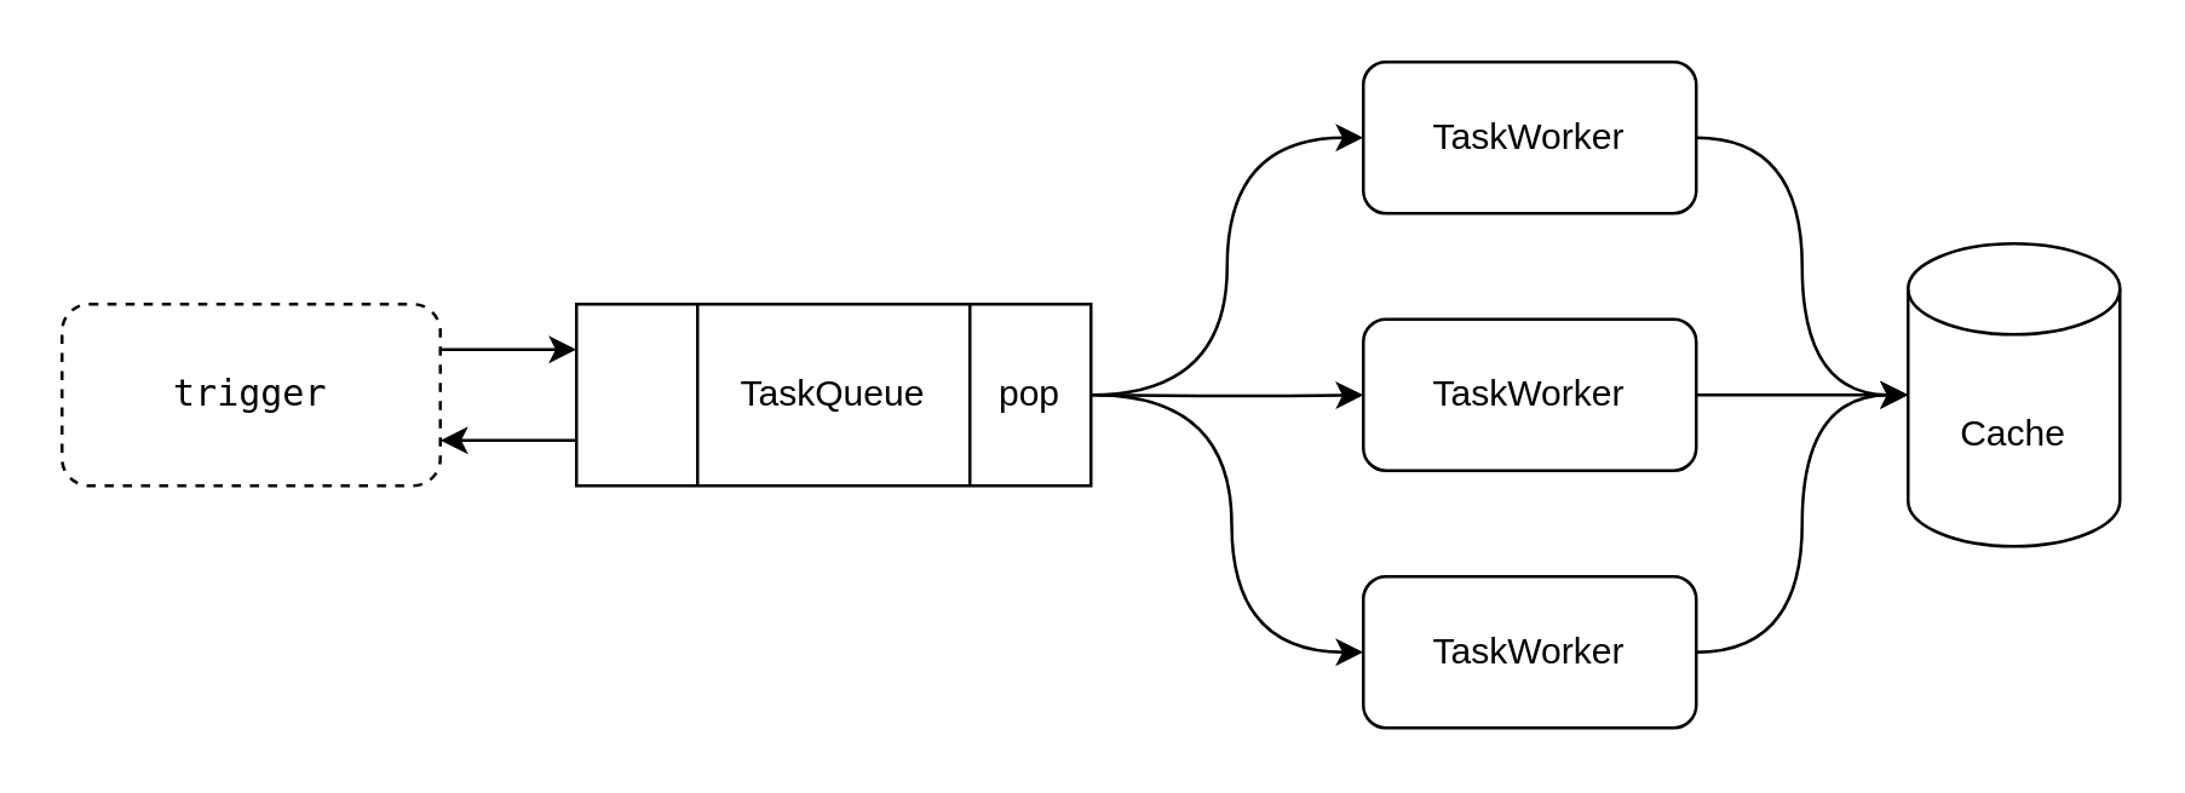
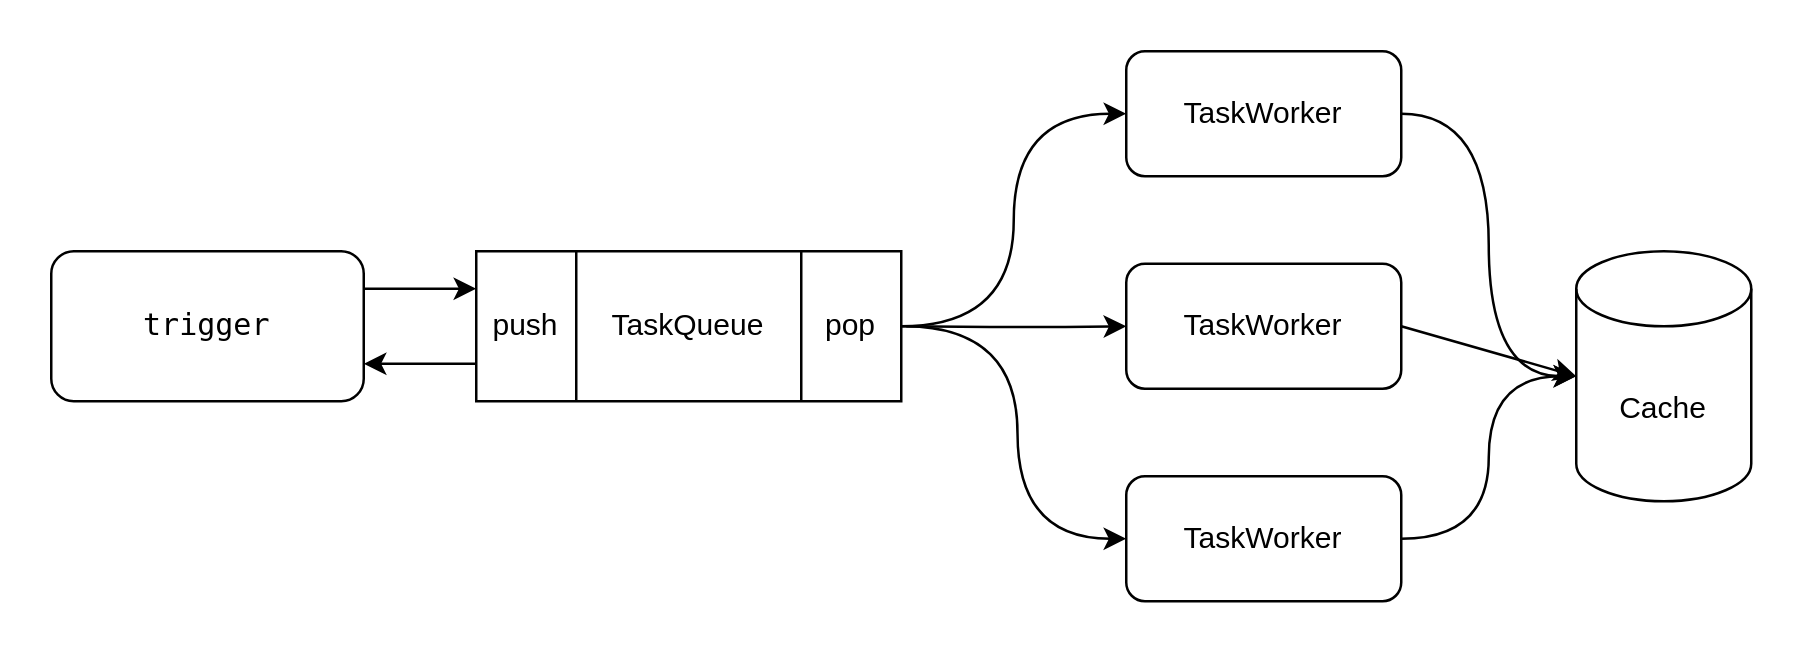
  <mxCell id="0" />
  <mxCell id="1" parent="0" />
- <mxCell id="2" value="&lt;code&gt;trigger&lt;/code&gt;" style="rounded=1;whiteSpace=wrap;html=1;dashed=1;" vertex="1" parent="1"><mxGeometry x="20" y="100" width="125" height="60" as="geometry" /></mxCell>
+ <mxCell id="2" value="&lt;code&gt;trigger&lt;/code&gt;" style="rounded=1;whiteSpace=wrap;html=1;" vertex="1" parent="1"><mxGeometry x="20" y="100" width="125" height="60" as="geometry" /></mxCell>
  <mxCell id="3" value="TaskQueue" style="shape=process;whiteSpace=wrap;html=1;backgroundOutline=1;size=0.235;" vertex="1" parent="1"><mxGeometry x="190" y="100" width="170" height="60" as="geometry" /></mxCell>
  <mxCell id="4" value="TaskWorker" style="rounded=1;whiteSpace=wrap;html=1;" vertex="1" parent="1"><mxGeometry x="450" y="20" width="110" height="50" as="geometry" /></mxCell>
  <mxCell id="5" value="" style="endArrow=classic;html=1;exitX=1;exitY=0.5;exitDx=0;exitDy=0;entryX=0;entryY=0.5;entryDx=0;entryDy=0;edgeStyle=orthogonalEdgeStyle;curved=1;" edge="1" parent="1" source="3" target="4"><mxGeometry width="50" height="50" relative="1" as="geometry"><mxPoint x="390" y="160" as="sourcePoint" /><mxPoint x="440" y="110" as="targetPoint" /></mxGeometry></mxCell>
  <mxCell id="6" value="TaskWorker" style="rounded=1;whiteSpace=wrap;html=1;" vertex="1" parent="1"><mxGeometry x="450" y="105" width="110" height="50" as="geometry" /></mxCell>
  <mxCell id="7" value="" style="endArrow=classic;html=1;entryX=0;entryY=0.5;entryDx=0;entryDy=0;edgeStyle=orthogonalEdgeStyle;curved=1;" edge="1" parent="1" target="6"><mxGeometry width="50" height="50" relative="1" as="geometry"><mxPoint x="360" y="130" as="sourcePoint" /><mxPoint x="460" y="55" as="targetPoint" /></mxGeometry></mxCell>
  <mxCell id="8" value="TaskWorker" style="rounded=1;whiteSpace=wrap;html=1;" vertex="1" parent="1"><mxGeometry x="450" y="190" width="110" height="50" as="geometry" /></mxCell>
  <mxCell id="9" value="" style="endArrow=classic;html=1;entryX=0;entryY=0.5;entryDx=0;entryDy=0;edgeStyle=orthogonalEdgeStyle;curved=1;" edge="1" parent="1" target="8"><mxGeometry width="50" height="50" relative="1" as="geometry"><mxPoint x="362" y="130" as="sourcePoint" /><mxPoint x="460" y="140" as="targetPoint" /></mxGeometry></mxCell>
  <mxCell id="10" value="" style="endArrow=classic;html=1;exitX=1;exitY=0.25;exitDx=0;exitDy=0;entryX=0;entryY=0.25;entryDx=0;entryDy=0;" edge="1" parent="1" source="2" target="3"><mxGeometry width="50" height="50" relative="1" as="geometry"><mxPoint x="190" y="240" as="sourcePoint" /><mxPoint x="240" y="190" as="targetPoint" /></mxGeometry></mxCell>
  <mxCell id="11" value="" style="endArrow=classic;html=1;entryX=1;entryY=0.75;entryDx=0;entryDy=0;exitX=0;exitY=0.75;exitDx=0;exitDy=0;" edge="1" parent="1" source="3" target="2"><mxGeometry width="50" height="50" relative="1" as="geometry"><mxPoint x="200" y="270" as="sourcePoint" /><mxPoint x="250" y="220" as="targetPoint" /></mxGeometry></mxCell>
+ <mxCell id="12" value="push" style="text;html=1;strokeColor=none;fillColor=none;align=center;verticalAlign=middle;whiteSpace=wrap;rounded=0;" vertex="1" parent="1"><mxGeometry x="190" y="120" width="40" height="20" as="geometry" /></mxCell>
  <mxCell id="13" value="pop" style="text;html=1;strokeColor=none;fillColor=none;align=center;verticalAlign=middle;whiteSpace=wrap;rounded=0;" vertex="1" parent="1"><mxGeometry x="320" y="120" width="40" height="20" as="geometry" /></mxCell>
- <mxCell id="14" value="Cache" style="shape=cylinder3;whiteSpace=wrap;html=1;boundedLbl=1;backgroundOutline=1;size=15;" vertex="1" parent="1"><mxGeometry x="630" y="80" width="70" height="100" as="geometry" /></mxCell>
+ <mxCell id="14" value="Cache" style="shape=cylinder3;whiteSpace=wrap;html=1;boundedLbl=1;backgroundOutline=1;size=15;" vertex="1" parent="1"><mxGeometry x="630" y="100" width="70" height="100" as="geometry" /></mxCell>
  <mxCell id="15" value="" style="endArrow=classic;html=1;entryX=0;entryY=0.5;entryDx=0;entryDy=0;entryPerimeter=0;edgeStyle=orthogonalEdgeStyle;curved=1;" edge="1" parent="1" source="4" target="14"><mxGeometry width="50" height="50" relative="1" as="geometry"><mxPoint x="590" y="50" as="sourcePoint" /><mxPoint x="640" y="0" as="targetPoint" /></mxGeometry></mxCell>
  <mxCell id="16" value="" style="endArrow=classic;html=1;entryX=0;entryY=0.5;entryDx=0;entryDy=0;entryPerimeter=0;exitX=1;exitY=0.5;exitDx=0;exitDy=0;" edge="1" parent="1" source="6" target="14"><mxGeometry width="50" height="50" relative="1" as="geometry"><mxPoint x="570" y="55" as="sourcePoint" /><mxPoint x="640" y="140" as="targetPoint" /></mxGeometry></mxCell>
  <mxCell id="17" value="" style="endArrow=classic;html=1;entryX=0;entryY=0.5;entryDx=0;entryDy=0;entryPerimeter=0;edgeStyle=orthogonalEdgeStyle;curved=1;exitX=1;exitY=0.5;exitDx=0;exitDy=0;" edge="1" parent="1" source="8" target="14"><mxGeometry width="50" height="50" relative="1" as="geometry"><mxPoint x="580" y="210" as="sourcePoint" /><mxPoint x="650" y="295" as="targetPoint" /></mxGeometry></mxCell>
